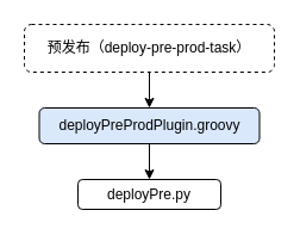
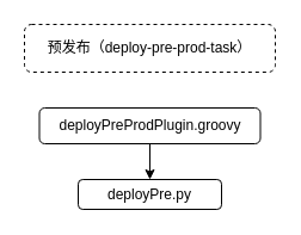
  <mxCell id="0" />
  <mxCell id="1" parent="0" />
- <mxCell id="2" value="" style="edgeStyle=orthogonalEdgeStyle;rounded=0;orthogonalLoop=1;jettySize=auto;html=1;" edge="1" parent="1" source="3" target="5"><mxGeometry relative="1" as="geometry" /></mxCell>
  <mxCell id="3" value="预发布（deploy-pre-prod-task）" style="rounded=1;whiteSpace=wrap;html=1;fontSize=12;glass=0;strokeWidth=1;shadow=0;dashed=1;" parent="1" vertex="1"><mxGeometry x="20" y="20" width="210" height="40" as="geometry" /></mxCell>
  <mxCell id="4" value="" style="edgeStyle=orthogonalEdgeStyle;rounded=0;orthogonalLoop=1;jettySize=auto;html=1;" edge="1" parent="1" source="5" target="6"><mxGeometry relative="1" as="geometry" /></mxCell>
- <mxCell id="5" value="deployPreProdPlugin.groovy" style="whiteSpace=wrap;html=1;rounded=1;shadow=0;strokeWidth=1;glass=0;fillColor=#dae8fc;" vertex="1" parent="1"><mxGeometry x="32.5" y="90" width="185" height="30" as="geometry" /></mxCell>
+ <mxCell id="5" value="deployPreProdPlugin.groovy" style="whiteSpace=wrap;html=1;rounded=1;shadow=0;strokeWidth=1;glass=0;" vertex="1" parent="1"><mxGeometry x="32.5" y="90" width="185" height="30" as="geometry" /></mxCell>
  <mxCell id="6" value="deployPre.py" style="whiteSpace=wrap;html=1;rounded=1;shadow=0;strokeWidth=1;glass=0;" vertex="1" parent="1"><mxGeometry x="65" y="150" width="120" height="25" as="geometry" /></mxCell>
